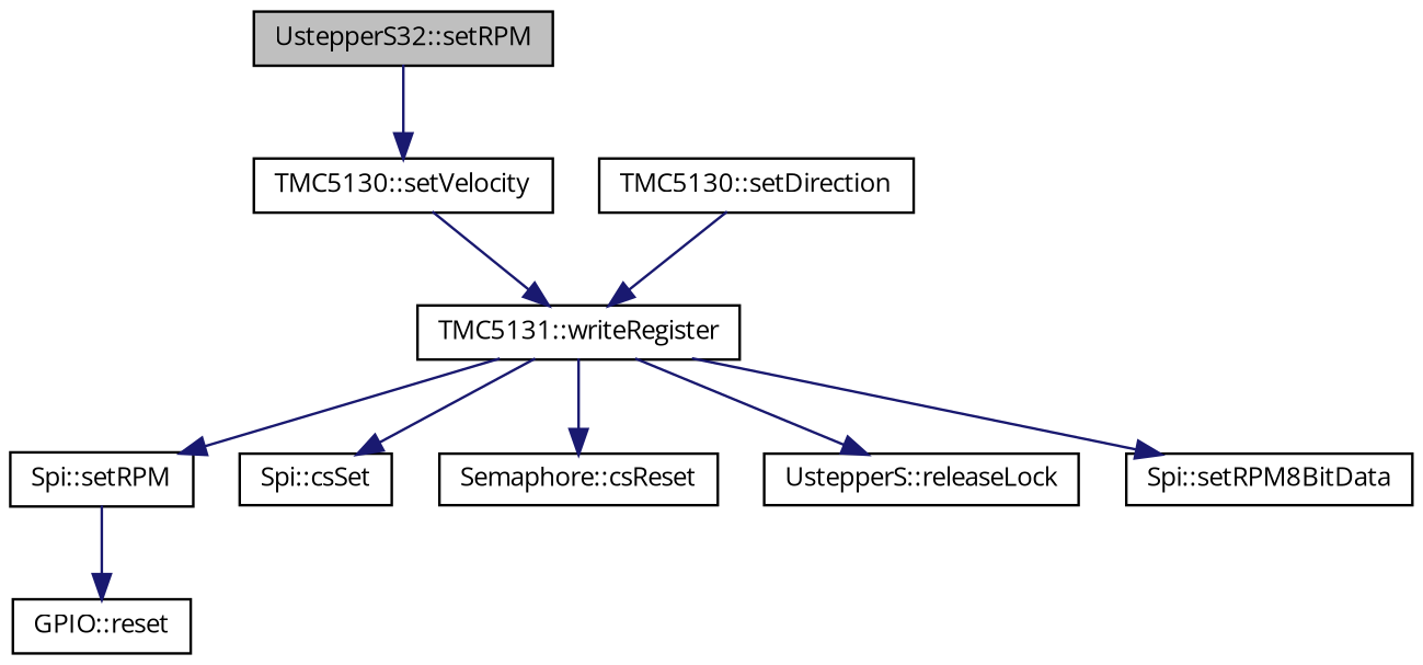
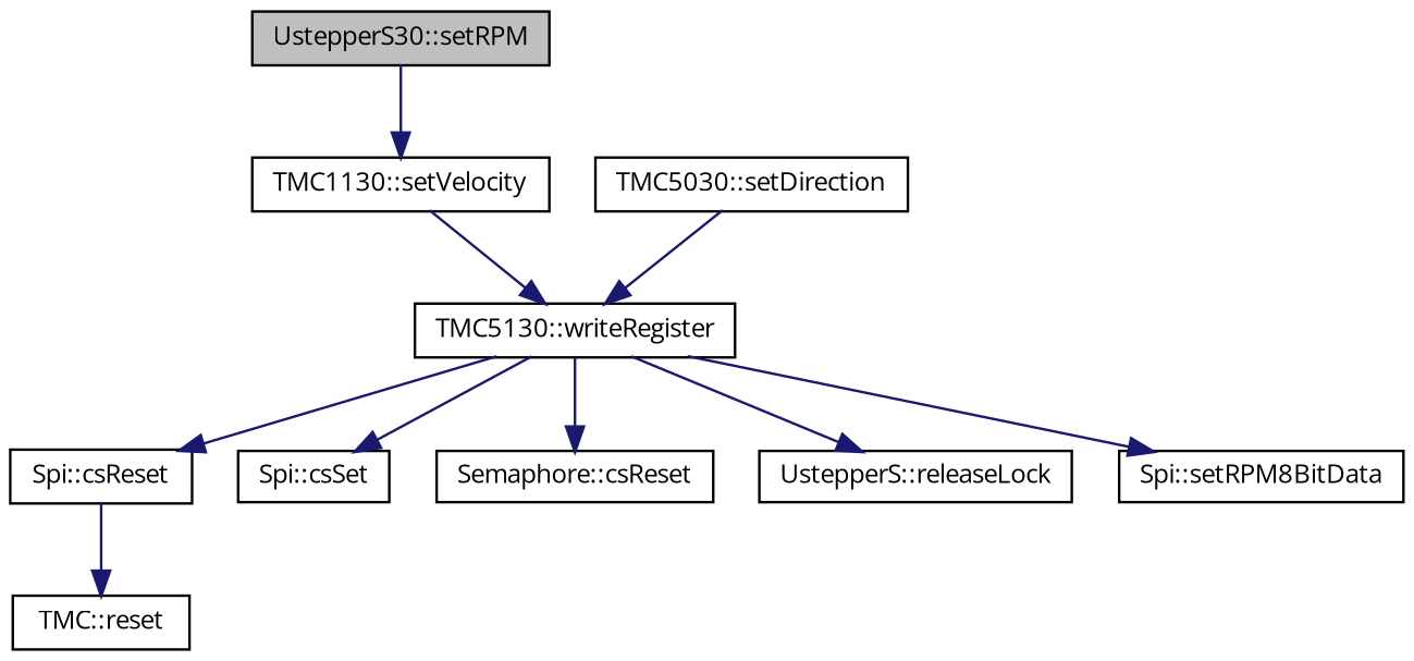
  digraph {
    fontname="Open Sans"
    rankdir=TB
    node [color=black fillcolor=white fontname="Open Sans" fontsize=10 shape=record style=filled]
    edge [color=midnightblue fontname="Open Sans" fontsize=10 labelfontname=Helvetica labelfontsize=10 style=solid]
-   n1 [fillcolor=grey75 fontcolor=black height=0.2 label="UstepperS32::setRPM" width=0.4]
-   n2 [height=0.2 label="TMC5130::setVelocity" width=0.4]
-   n3 [height=0.2 label="TMC5130::setDirection" width=0.4]
-   n4 [height=0.2 label="TMC5131::writeRegister" width=0.4]
-   n5 [height=0.2 label="Spi::setRPM" width=0.4]
+   n1 [fillcolor=grey75 fontcolor=black height=0.2 label="UstepperS30::setRPM" width=0.4]
+   n2 [height=0.2 label="TMC1130::setVelocity" width=0.4]
+   n3 [height=0.2 label="TMC5030::setDirection" width=0.4]
+   n4 [height=0.2 label="TMC5130::writeRegister" width=0.4]
+   n5 [height=0.2 label="Spi::csReset" width=0.4]
    n6 [height=0.2 label="Spi::csSet" width=0.4]
    n7 [height=0.2 label="Semaphore::csReset" width=0.4]
    n8 [height=0.2 label="UstepperS::releaseLock" width=0.4]
    n9 [height=0.2 label="Spi::setRPM8BitData" width=0.4]
-   n10 [height=0.2 label="GPIO::reset" width=0.4]
+   n10 [height=0.2 label="TMC::reset" width=0.4]
    n1 -> n2
    n2 -> n4
    n3 -> n4
    n4 -> n5
    n4 -> n6
    n4 -> n7
    n4 -> n8
    n4 -> n9
    n5 -> n10
  }
